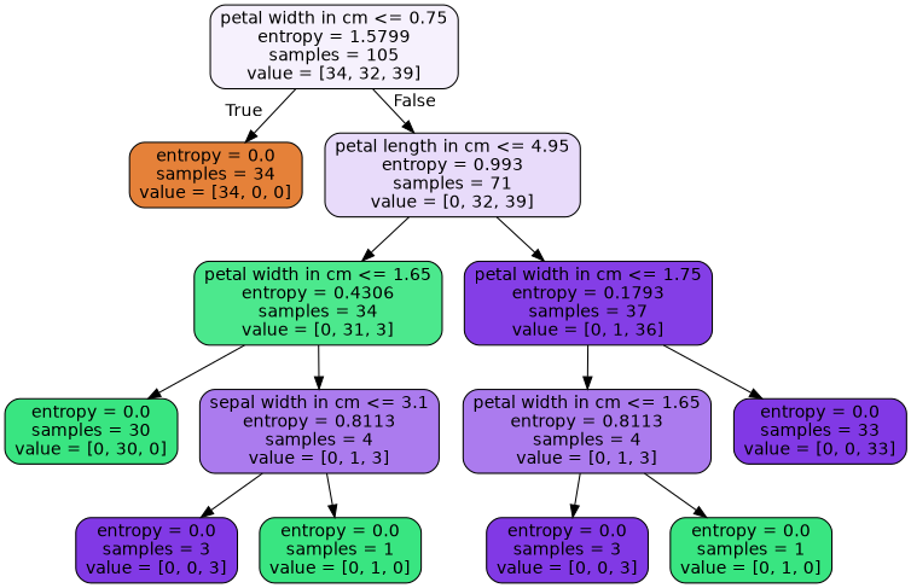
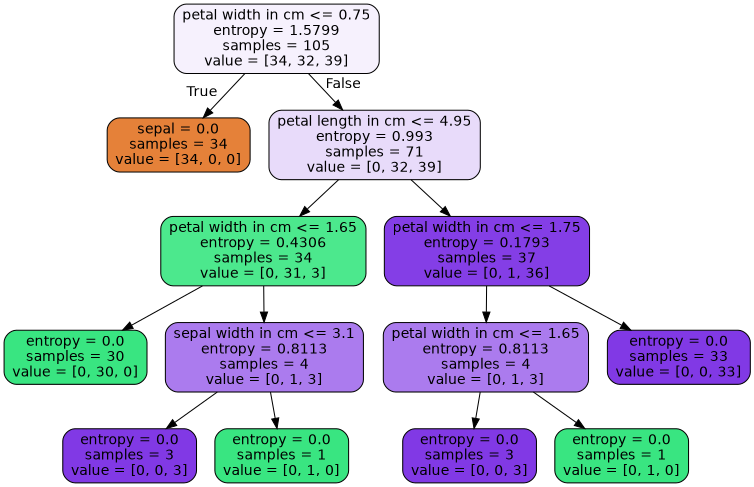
  digraph {
    node [color=black fillcolor="#39e581ff" fontname=helvetica shape=box style="filled, rounded"]
    edge [fontname=helvetica]
    n1 [fillcolor="#8139e512" label="petal width in cm <= 0.75\nentropy = 1.5799\nsamples = 105\nvalue = [34, 32, 39]"]
-   n2 [fillcolor="#e58139ff" label="entropy = 0.0\nsamples = 34\nvalue = [34, 0, 0]"]
+   n2 [fillcolor="#e58139ff" label="sepal = 0.0\nsamples = 34\nvalue = [34, 0, 0]"]
    n3 [fillcolor="#8139e52e" label="petal length in cm <= 4.95\nentropy = 0.993\nsamples = 71\nvalue = [0, 32, 39]"]
    n4 [fillcolor="#39e581e6" label="petal width in cm <= 1.65\nentropy = 0.4306\nsamples = 34\nvalue = [0, 31, 3]"]
    n5 [fillcolor="#8139e5f8" label="petal width in cm <= 1.75\nentropy = 0.1793\nsamples = 37\nvalue = [0, 1, 36]"]
    n6 [label="entropy = 0.0\nsamples = 30\nvalue = [0, 30, 0]"]
    n7 [fillcolor="#8139e5aa" label="sepal width in cm <= 3.1\nentropy = 0.8113\nsamples = 4\nvalue = [0, 1, 3]"]
    n8 [fillcolor="#8139e5ff" label="entropy = 0.0\nsamples = 3\nvalue = [0, 0, 3]"]
    n9 [label="entropy = 0.0\nsamples = 1\nvalue = [0, 1, 0]"]
    n10 [fillcolor="#8139e5aa" label="petal width in cm <= 1.65\nentropy = 0.8113\nsamples = 4\nvalue = [0, 1, 3]"]
    n11 [fillcolor="#8139e5ff" label="entropy = 0.0\nsamples = 33\nvalue = [0, 0, 33]"]
    n12 [fillcolor="#8139e5ff" label="entropy = 0.0\nsamples = 3\nvalue = [0, 0, 3]"]
    n13 [label="entropy = 0.0\nsamples = 1\nvalue = [0, 1, 0]"]
    n1 -> n2 [headlabel=True labelangle=45 labeldistance=2.5]
    n1 -> n3 [headlabel=False labelangle=-45 labeldistance=2.5]
    n3 -> n4
    n3 -> n5
    n4 -> n6
    n4 -> n7
    n5 -> n10
    n5 -> n11
    n7 -> n8
    n7 -> n9
    n10 -> n12
    n10 -> n13
  }
